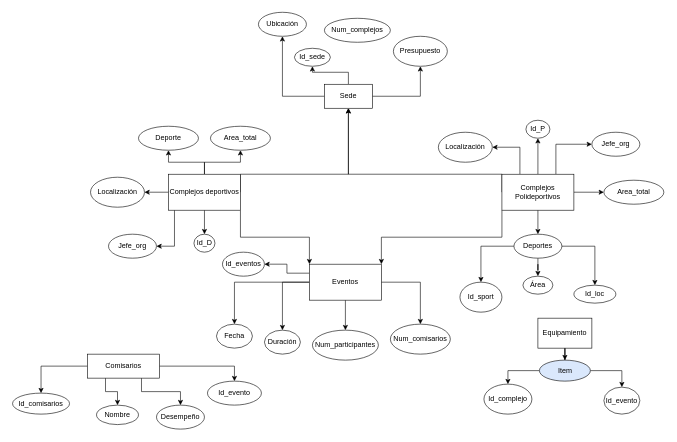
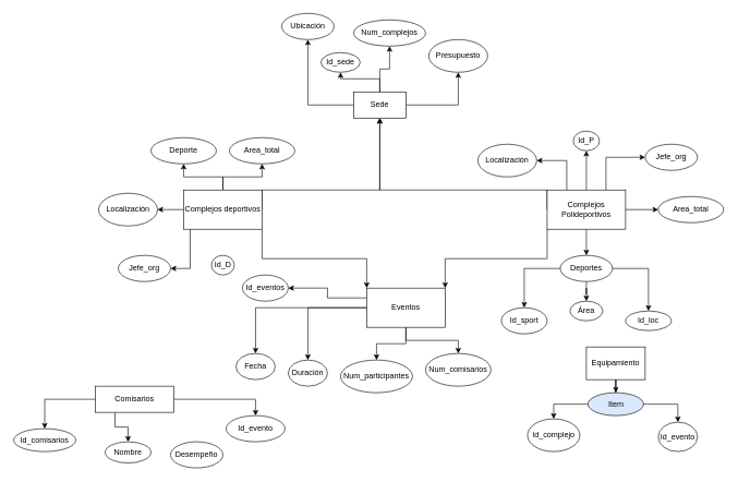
  <mxCell id="0" />
  <mxCell id="1" parent="0" />
  <mxCell id="2" value="" style="edgeStyle=orthogonalEdgeStyle;rounded=0;orthogonalLoop=1;jettySize=auto;html=1;" edge="1" parent="1" source="9" target="10"><mxGeometry relative="1" as="geometry" /></mxCell>
  <mxCell id="3" style="edgeStyle=orthogonalEdgeStyle;rounded=0;orthogonalLoop=1;jettySize=auto;html=1;" edge="1" parent="1" source="9" target="11"><mxGeometry relative="1" as="geometry"><mxPoint x="400" y="310" as="targetPoint" /></mxGeometry></mxCell>
  <mxCell id="4" value="" style="edgeStyle=orthogonalEdgeStyle;rounded=0;orthogonalLoop=1;jettySize=auto;html=1;" edge="1" parent="1" source="9" target="12"><mxGeometry relative="1" as="geometry"><Array as="points"><mxPoint x="290" y="410" /></Array></mxGeometry></mxCell>
  <mxCell id="5" style="edgeStyle=orthogonalEdgeStyle;rounded=0;orthogonalLoop=1;jettySize=auto;html=1;exitX=0.5;exitY=0;exitDx=0;exitDy=0;entryX=0.5;entryY=1;entryDx=0;entryDy=0;" edge="1" parent="1" source="9" target="13"><mxGeometry relative="1" as="geometry" /></mxCell>
- <mxCell id="6" value="" style="edgeStyle=orthogonalEdgeStyle;rounded=0;orthogonalLoop=1;jettySize=auto;html=1;" edge="1" parent="1" source="9" target="22"><mxGeometry relative="1" as="geometry" /></mxCell>
  <mxCell id="7" style="edgeStyle=orthogonalEdgeStyle;rounded=0;orthogonalLoop=1;jettySize=auto;html=1;exitX=1;exitY=1;exitDx=0;exitDy=0;entryX=0;entryY=0;entryDx=0;entryDy=0;" edge="1" parent="1" source="9" target="48"><mxGeometry relative="1" as="geometry" /></mxCell>
  <mxCell id="8" style="edgeStyle=orthogonalEdgeStyle;rounded=0;orthogonalLoop=1;jettySize=auto;html=1;exitX=1;exitY=0.5;exitDx=0;exitDy=0;entryX=0.5;entryY=1;entryDx=0;entryDy=0;" edge="1" parent="1" source="9" target="38"><mxGeometry relative="1" as="geometry"><Array as="points"><mxPoint x="400" y="290" /><mxPoint x="580" y="290" /></Array></mxGeometry></mxCell>
  <mxCell id="9" value="Complejos deportivos" style="rounded=0;whiteSpace=wrap;html=1;" vertex="1" parent="1"><mxGeometry x="280" y="290" width="120" height="60" as="geometry" /></mxCell>
  <mxCell id="10" value="Deporte" style="ellipse;whiteSpace=wrap;html=1;rounded=0;" vertex="1" parent="1"><mxGeometry x="230" y="210" width="100" height="40" as="geometry" /></mxCell>
  <mxCell id="11" value="Localización" style="ellipse;whiteSpace=wrap;html=1;" vertex="1" parent="1"><mxGeometry x="150" y="295" width="90" height="50" as="geometry" /></mxCell>
  <mxCell id="12" value="Jefe_org" style="ellipse;whiteSpace=wrap;html=1;rounded=0;" vertex="1" parent="1"><mxGeometry x="180" y="390" width="80" height="40" as="geometry" /></mxCell>
  <mxCell id="13" value="Area_total" style="ellipse;whiteSpace=wrap;html=1;" vertex="1" parent="1"><mxGeometry x="350" y="210" width="100" height="40" as="geometry" /></mxCell>
  <mxCell id="14" value="" style="edgeStyle=orthogonalEdgeStyle;rounded=0;orthogonalLoop=1;jettySize=auto;html=1;" edge="1" parent="1" source="21" target="26"><mxGeometry relative="1" as="geometry" /></mxCell>
  <mxCell id="15" value="" style="edgeStyle=orthogonalEdgeStyle;rounded=0;orthogonalLoop=1;jettySize=auto;html=1;" edge="1" parent="1" source="21" target="30"><mxGeometry relative="1" as="geometry" /></mxCell>
  <mxCell id="16" value="" style="edgeStyle=orthogonalEdgeStyle;rounded=0;orthogonalLoop=1;jettySize=auto;html=1;" edge="1" parent="1" source="21" target="33"><mxGeometry relative="1" as="geometry" /></mxCell>
  <mxCell id="17" style="edgeStyle=orthogonalEdgeStyle;rounded=0;orthogonalLoop=1;jettySize=auto;html=1;exitX=0.75;exitY=0;exitDx=0;exitDy=0;entryX=0;entryY=0.5;entryDx=0;entryDy=0;" edge="1" parent="1" source="21" target="32"><mxGeometry relative="1" as="geometry" /></mxCell>
  <mxCell id="18" style="edgeStyle=orthogonalEdgeStyle;rounded=0;orthogonalLoop=1;jettySize=auto;html=1;exitX=0.25;exitY=0;exitDx=0;exitDy=0;entryX=1;entryY=0.5;entryDx=0;entryDy=0;" edge="1" parent="1" source="21" target="31"><mxGeometry relative="1" as="geometry" /></mxCell>
  <mxCell id="19" style="edgeStyle=orthogonalEdgeStyle;rounded=0;orthogonalLoop=1;jettySize=auto;html=1;exitX=0;exitY=1;exitDx=0;exitDy=0;entryX=1;entryY=0;entryDx=0;entryDy=0;" edge="1" parent="1" source="21" target="48"><mxGeometry relative="1" as="geometry" /></mxCell>
  <mxCell id="20" style="edgeStyle=orthogonalEdgeStyle;rounded=0;orthogonalLoop=1;jettySize=auto;html=1;exitX=0;exitY=0.5;exitDx=0;exitDy=0;entryX=0.5;entryY=1;entryDx=0;entryDy=0;" edge="1" parent="1" source="21" target="38"><mxGeometry relative="1" as="geometry"><Array as="points"><mxPoint x="836" y="290" /><mxPoint x="580" y="290" /></Array></mxGeometry></mxCell>
  <mxCell id="21" value="Complejos&lt;div&gt;Polideportivos&lt;/div&gt;" style="rounded=0;whiteSpace=wrap;html=1;" vertex="1" parent="1"><mxGeometry x="836" y="290" width="120" height="60" as="geometry" /></mxCell>
  <mxCell id="22" value="Id_D" style="ellipse;whiteSpace=wrap;html=1;rounded=0;" vertex="1" parent="1"><mxGeometry x="322.5" y="390" width="35" height="30" as="geometry" /></mxCell>
  <mxCell id="23" value="" style="edgeStyle=orthogonalEdgeStyle;rounded=0;orthogonalLoop=1;jettySize=auto;html=1;" edge="1" parent="1" source="26" target="27"><mxGeometry relative="1" as="geometry" /></mxCell>
  <mxCell id="24" value="" style="edgeStyle=orthogonalEdgeStyle;rounded=0;orthogonalLoop=1;jettySize=auto;html=1;" edge="1" parent="1" source="26" target="28"><mxGeometry relative="1" as="geometry" /></mxCell>
  <mxCell id="25" value="" style="edgeStyle=orthogonalEdgeStyle;rounded=0;orthogonalLoop=1;jettySize=auto;html=1;" edge="1" parent="1" source="26" target="29"><mxGeometry relative="1" as="geometry" /></mxCell>
  <mxCell id="26" value="Deportes" style="ellipse;whiteSpace=wrap;html=1;rounded=0;" vertex="1" parent="1"><mxGeometry x="856" y="390" width="80" height="40" as="geometry" /></mxCell>
- <mxCell id="27" value="Id_sport" style="ellipse;whiteSpace=wrap;html=1;rounded=0;" vertex="1" parent="1"><mxGeometry x="766" y="470" width="70" height="50" as="geometry" /></mxCell>
+ <mxCell id="27" value="Id_sport" style="ellipse;whiteSpace=wrap;html=1;rounded=0;" vertex="1" parent="1"><mxGeometry x="766" y="470" width="70" height="40" as="geometry" /></mxCell>
  <mxCell id="28" value="Área" style="ellipse;whiteSpace=wrap;html=1;rounded=0;" vertex="1" parent="1"><mxGeometry x="871" y="460" width="50" height="30" as="geometry" /></mxCell>
  <mxCell id="29" value="Id_loc" style="ellipse;whiteSpace=wrap;html=1;rounded=0;" vertex="1" parent="1"><mxGeometry x="956" y="475" width="70" height="30" as="geometry" /></mxCell>
  <mxCell id="30" value="Id_P" style="ellipse;whiteSpace=wrap;html=1;rounded=0;" vertex="1" parent="1"><mxGeometry x="876" y="200" width="40" height="30" as="geometry" /></mxCell>
  <mxCell id="31" value="Localización" style="ellipse;whiteSpace=wrap;html=1;" vertex="1" parent="1"><mxGeometry x="730" y="220" width="90" height="50" as="geometry" /></mxCell>
  <mxCell id="32" value="Jefe_org" style="ellipse;whiteSpace=wrap;html=1;rounded=0;" vertex="1" parent="1"><mxGeometry x="986" y="220" width="80" height="40" as="geometry" /></mxCell>
  <mxCell id="33" value="Area_total" style="ellipse;whiteSpace=wrap;html=1;" vertex="1" parent="1"><mxGeometry x="1006" y="300" width="100" height="40" as="geometry" /></mxCell>
+ <mxCell id="34" value="" style="edgeStyle=orthogonalEdgeStyle;rounded=0;orthogonalLoop=1;jettySize=auto;html=1;" edge="1" parent="1" source="38" target="39"><mxGeometry relative="1" as="geometry" /></mxCell>
  <mxCell id="35" value="" style="edgeStyle=orthogonalEdgeStyle;rounded=0;orthogonalLoop=1;jettySize=auto;html=1;" edge="1" parent="1" source="38" target="40"><mxGeometry relative="1" as="geometry" /></mxCell>
  <mxCell id="36" value="" style="edgeStyle=orthogonalEdgeStyle;rounded=0;orthogonalLoop=1;jettySize=auto;html=1;" edge="1" parent="1" source="38" target="41"><mxGeometry relative="1" as="geometry" /></mxCell>
  <mxCell id="37" value="" style="edgeStyle=orthogonalEdgeStyle;rounded=0;orthogonalLoop=1;jettySize=auto;html=1;" edge="1" parent="1" source="38" target="42"><mxGeometry relative="1" as="geometry" /></mxCell>
  <mxCell id="38" value="Sede" style="rounded=0;whiteSpace=wrap;html=1;" vertex="1" parent="1"><mxGeometry x="540" y="140" width="80" height="40" as="geometry" /></mxCell>
  <mxCell id="39" value="Num_complejos" style="ellipse;whiteSpace=wrap;html=1;rounded=0;" vertex="1" parent="1"><mxGeometry x="540" y="30" width="110" height="40" as="geometry" /></mxCell>
  <mxCell id="40" value="Id_sede" style="ellipse;whiteSpace=wrap;html=1;rounded=0;" vertex="1" parent="1"><mxGeometry x="490" y="80" width="60" height="30" as="geometry" /></mxCell>
  <mxCell id="41" value="Presupuesto" style="ellipse;whiteSpace=wrap;html=1;rounded=0;" vertex="1" parent="1"><mxGeometry x="655" y="60" width="90" height="50" as="geometry" /></mxCell>
  <mxCell id="42" value="Ubicación" style="ellipse;whiteSpace=wrap;html=1;rounded=0;" vertex="1" parent="1"><mxGeometry x="430" y="20" width="80" height="40" as="geometry" /></mxCell>
  <mxCell id="43" value="" style="edgeStyle=orthogonalEdgeStyle;rounded=0;orthogonalLoop=1;jettySize=auto;html=1;" edge="1" parent="1" source="48" target="49"><mxGeometry relative="1" as="geometry" /></mxCell>
  <mxCell id="44" value="" style="edgeStyle=orthogonalEdgeStyle;rounded=0;orthogonalLoop=1;jettySize=auto;html=1;" edge="1" parent="1" source="48" target="50"><mxGeometry relative="1" as="geometry" /></mxCell>
  <mxCell id="45" value="" style="edgeStyle=orthogonalEdgeStyle;rounded=0;orthogonalLoop=1;jettySize=auto;html=1;" edge="1" parent="1" source="48" target="51"><mxGeometry relative="1" as="geometry" /></mxCell>
  <mxCell id="46" value="" style="edgeStyle=orthogonalEdgeStyle;rounded=0;orthogonalLoop=1;jettySize=auto;html=1;" edge="1" parent="1" source="48" target="52"><mxGeometry relative="1" as="geometry" /></mxCell>
  <mxCell id="47" style="edgeStyle=orthogonalEdgeStyle;rounded=0;orthogonalLoop=1;jettySize=auto;html=1;exitX=0;exitY=0.25;exitDx=0;exitDy=0;" edge="1" parent="1" source="48" target="60"><mxGeometry relative="1" as="geometry"><mxPoint x="440" y="440" as="targetPoint" /></mxGeometry></mxCell>
- <mxCell id="48" value="Eventos" style="rounded=0;whiteSpace=wrap;html=1;" vertex="1" parent="1"><mxGeometry x="515" y="440" width="120" height="60" as="geometry" /></mxCell>
+ <mxCell id="48" value="Eventos" style="rounded=0;whiteSpace=wrap;html=1;" vertex="1" parent="1"><mxGeometry x="560" y="440" width="120" height="60" as="geometry" /></mxCell>
  <mxCell id="49" value="Fecha" style="ellipse;whiteSpace=wrap;html=1;rounded=0;" vertex="1" parent="1"><mxGeometry x="360" y="540" width="60" height="40" as="geometry" /></mxCell>
  <mxCell id="50" value="Duración" style="ellipse;whiteSpace=wrap;html=1;rounded=0;" vertex="1" parent="1"><mxGeometry x="440" y="550" width="60" height="40" as="geometry" /></mxCell>
  <mxCell id="51" value="Num_participantes" style="ellipse;whiteSpace=wrap;html=1;rounded=0;" vertex="1" parent="1"><mxGeometry x="520" y="550" width="110" height="50" as="geometry" /></mxCell>
  <mxCell id="52" value="Num_comisarios" style="ellipse;whiteSpace=wrap;html=1;rounded=0;" vertex="1" parent="1"><mxGeometry x="650" y="540" width="100" height="50" as="geometry" /></mxCell>
  <mxCell id="53" value="" style="edgeStyle=orthogonalEdgeStyle;rounded=0;orthogonalLoop=1;jettySize=auto;html=1;" edge="1" parent="1" source="57" target="58"><mxGeometry relative="1" as="geometry" /></mxCell>
  <mxCell id="54" value="" style="edgeStyle=orthogonalEdgeStyle;rounded=0;orthogonalLoop=1;jettySize=auto;html=1;" edge="1" parent="1" source="57" target="61"><mxGeometry relative="1" as="geometry" /></mxCell>
  <mxCell id="55" style="edgeStyle=orthogonalEdgeStyle;rounded=0;orthogonalLoop=1;jettySize=auto;html=1;exitX=0.25;exitY=1;exitDx=0;exitDy=0;entryX=0.5;entryY=0;entryDx=0;entryDy=0;" edge="1" parent="1" source="57" target="69"><mxGeometry relative="1" as="geometry" /></mxCell>
- <mxCell id="56" style="edgeStyle=orthogonalEdgeStyle;rounded=0;orthogonalLoop=1;jettySize=auto;html=1;exitX=0.75;exitY=1;exitDx=0;exitDy=0;entryX=0.5;entryY=0;entryDx=0;entryDy=0;" edge="1" parent="1" source="57" target="59"><mxGeometry relative="1" as="geometry" /></mxCell>
  <mxCell id="57" value="Comisarios" style="rounded=0;whiteSpace=wrap;html=1;" vertex="1" parent="1"><mxGeometry x="145" y="590" width="120" height="40" as="geometry" /></mxCell>
  <mxCell id="58" value="Id_comisarios" style="ellipse;whiteSpace=wrap;html=1;rounded=0;" vertex="1" parent="1"><mxGeometry x="20" y="655" width="95" height="35" as="geometry" /></mxCell>
  <mxCell id="59" value="Desempeño" style="ellipse;whiteSpace=wrap;html=1;rounded=0;" vertex="1" parent="1"><mxGeometry x="260" y="675" width="80" height="40" as="geometry" /></mxCell>
  <mxCell id="60" value="Id_eventos" style="ellipse;whiteSpace=wrap;html=1;" vertex="1" parent="1"><mxGeometry x="370" y="420" width="70" height="40" as="geometry" /></mxCell>
  <mxCell id="61" value="Id_evento" style="ellipse;whiteSpace=wrap;html=1;rounded=0;" vertex="1" parent="1"><mxGeometry x="345" y="635" width="90" height="40" as="geometry" /></mxCell>
  <mxCell id="62" value="" style="edgeStyle=orthogonalEdgeStyle;rounded=0;orthogonalLoop=1;jettySize=auto;html=1;" edge="1" parent="1" source="63" target="66"><mxGeometry relative="1" as="geometry" /></mxCell>
  <mxCell id="63" value="Equipamiento" style="rounded=0;whiteSpace=wrap;html=1;" vertex="1" parent="1"><mxGeometry x="896" y="530" width="90" height="50" as="geometry" /></mxCell>
  <mxCell id="64" value="" style="edgeStyle=orthogonalEdgeStyle;rounded=0;orthogonalLoop=1;jettySize=auto;html=1;" edge="1" parent="1" source="66" target="67"><mxGeometry relative="1" as="geometry" /></mxCell>
  <mxCell id="65" value="" style="edgeStyle=orthogonalEdgeStyle;rounded=0;orthogonalLoop=1;jettySize=auto;html=1;" edge="1" parent="1" source="66" target="68"><mxGeometry relative="1" as="geometry" /></mxCell>
  <mxCell id="66" value="Item" style="ellipse;whiteSpace=wrap;html=1;rounded=0;fillColor=#dae8fc;" vertex="1" parent="1"><mxGeometry x="898.5" y="600" width="85" height="35" as="geometry" /></mxCell>
  <mxCell id="67" value="Id_complejo" style="ellipse;whiteSpace=wrap;html=1;rounded=0;" vertex="1" parent="1"><mxGeometry x="806" y="640" width="80" height="50" as="geometry" /></mxCell>
  <mxCell id="68" value="Id_evento" style="ellipse;whiteSpace=wrap;html=1;rounded=0;" vertex="1" parent="1"><mxGeometry x="1006" y="645" width="60" height="45" as="geometry" /></mxCell>
  <mxCell id="69" value="Nombre" style="ellipse;whiteSpace=wrap;html=1;" vertex="1" parent="1"><mxGeometry x="160" y="675" width="70" height="32.5" as="geometry" /></mxCell>
